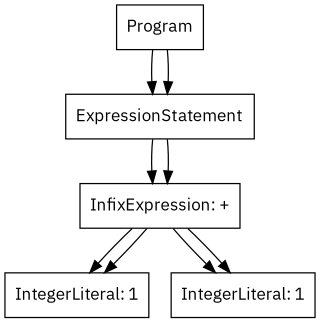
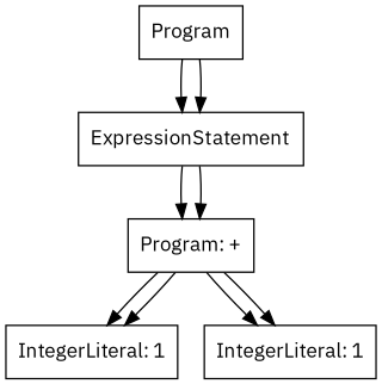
  digraph {
    fontname="IBM Plex Sans"
    node [shape=box fontname="IBM Plex Sans"]
    edge [fontname="IBM Plex Sans"]
    n1 [label=Program]
    n2 [label=ExpressionStatement]
-   n3 [label="InfixExpression: +"]
+   n3 [label="Program: +"]
    n4 [label="IntegerLiteral: 1"]
    n5 [label="IntegerLiteral: 1"]
    n1 -> n2
    n1 -> n2
    n2 -> n3
    n2 -> n3
    n3 -> n4
    n3 -> n4
    n3 -> n5
    n3 -> n5
  }
